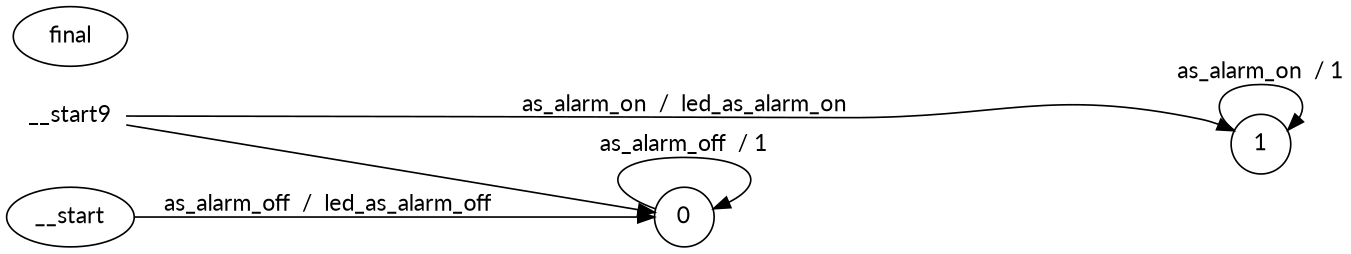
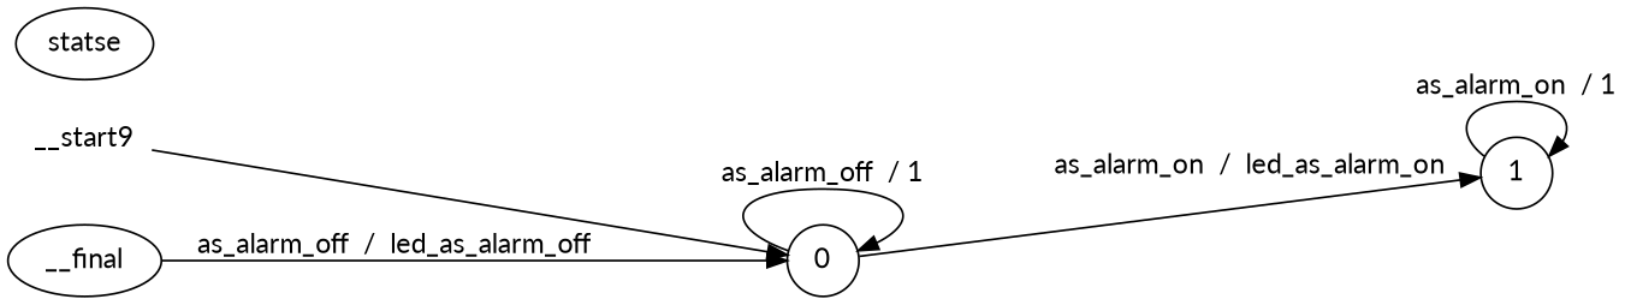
  digraph {
    fontname=Lato
    rankdir=LR
    node [fontname=Lato]
    edge [fontname=Lato]
    n1 [label=0 shape=circle]
    n2 [label=1 shape=circle]
    n3 [height=0 label=__start9 shape=none width=0]
-   __final [label=__start]
-   statse [label=final]
+   __final
+   statse
    n1 -> n1 [label="as_alarm_off  / 1"]
-   n3 -> n2 [label="as_alarm_on  /  led_as_alarm_on"]
+   n1 -> n2 [label="as_alarm_on  /  led_as_alarm_on"]
    n2 -> n2 [label="as_alarm_on  / 1"]
    n3 -> n1
    __final -> n1 [label="as_alarm_off  /  led_as_alarm_off"]
  }
